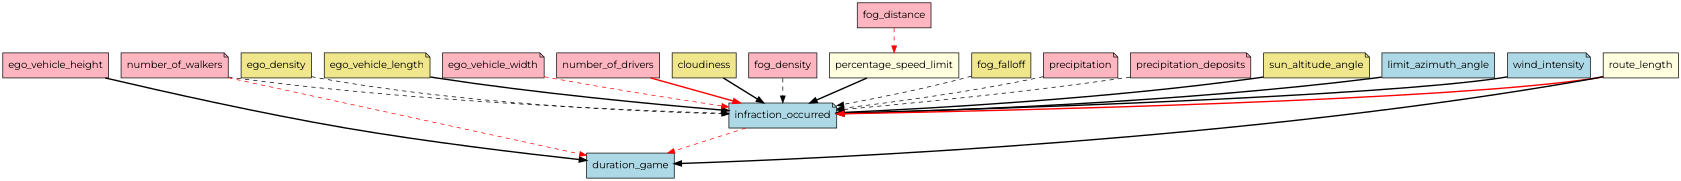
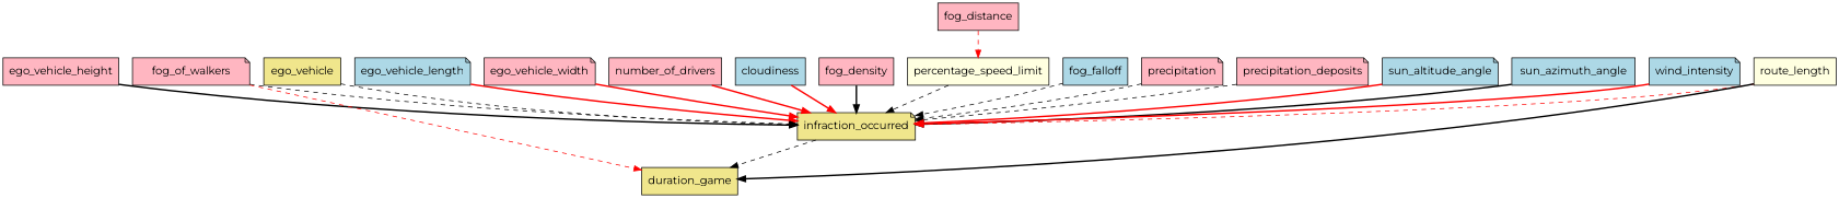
  digraph {
    fontname=Montserrat
    node [fillcolor=lightpink fontname=Montserrat shape=box style=filled]
    edge [color=black fontname=Montserrat style=bold]
-   cloudiness [fillcolor=khaki]
-   infraction_occurred [fillcolor=lightblue shape=note]
-   duration_game [fillcolor=lightblue]
+   cloudiness [fillcolor=lightblue]
+   infraction_occurred [fillcolor=khaki shape=note]
+   duration_game [fillcolor=khaki]
    fog_density
    percentage_speed_limit [fillcolor=lightyellow]
    fog_distance
-   fog_falloff [fillcolor=khaki]
+   fog_falloff [fillcolor=lightblue]
    precipitation [shape=note]
    precipitation_deposits [shape=note]
-   sun_altitude_angle [fillcolor=khaki shape=note]
-   sun_azimuth_angle [fillcolor=lightblue label=limit_azimuth_angle]
+   sun_altitude_angle [fillcolor=lightblue shape=note]
+   sun_azimuth_angle [fillcolor=lightblue]
    wind_intensity [fillcolor=lightblue shape=note]
-   ego_vehicle [fillcolor=khaki label=ego_density]
-   ego_vehicle_length [fillcolor=khaki shape=note]
+   ego_vehicle [fillcolor=khaki]
+   ego_vehicle_length [fillcolor=lightblue shape=note]
    ego_vehicle_width [shape=note]
    ego_vehicle_height
    number_of_drivers
-   number_of_walkers [shape=note]
+   number_of_walkers [shape=note label=fog_of_walkers]
    route_length [fillcolor=lightyellow]
-   cloudiness -> infraction_occurred
-   infraction_occurred -> duration_game [color=red style=dashed]
-   fog_density -> infraction_occurred [style=dashed]
-   percentage_speed_limit -> infraction_occurred
+   cloudiness -> infraction_occurred [color=red]
+   infraction_occurred -> duration_game [style=dashed]
+   fog_density -> infraction_occurred
+   percentage_speed_limit -> infraction_occurred [style=dashed]
    fog_distance -> percentage_speed_limit [color=red style=dashed]
    fog_falloff -> infraction_occurred [style=dashed]
    precipitation -> infraction_occurred [style=dashed]
    precipitation_deposits -> infraction_occurred [style=dashed]
-   sun_altitude_angle -> infraction_occurred
+   sun_altitude_angle -> infraction_occurred [color=red]
    sun_azimuth_angle -> infraction_occurred
-   wind_intensity -> infraction_occurred
+   wind_intensity -> infraction_occurred [color=red]
    ego_vehicle -> infraction_occurred [style=dashed]
-   ego_vehicle_length -> infraction_occurred
-   ego_vehicle_width -> infraction_occurred [color=red style=dashed]
-   ego_vehicle_height -> duration_game
+   ego_vehicle_length -> infraction_occurred [color=red]
+   ego_vehicle_width -> infraction_occurred [color=red]
+   ego_vehicle_height -> infraction_occurred
    number_of_drivers -> infraction_occurred [color=red]
    number_of_walkers -> infraction_occurred [style=dashed]
    number_of_walkers -> duration_game [color=red style=dashed]
-   route_length -> infraction_occurred [color=red]
+   route_length -> infraction_occurred [color=red style=dashed]
    route_length -> duration_game
  }
